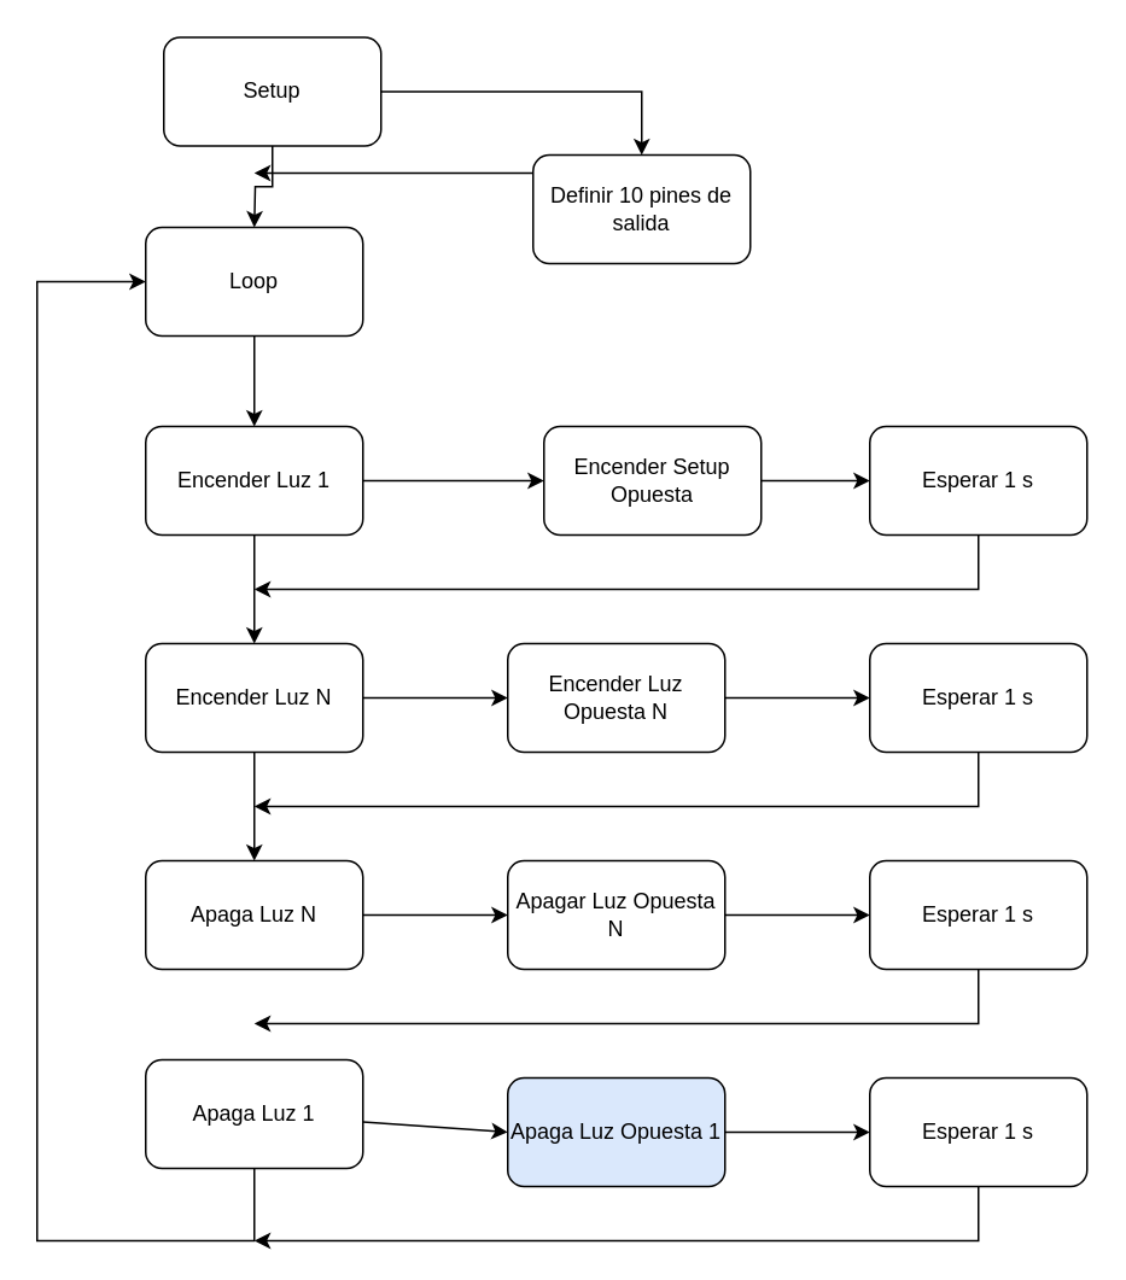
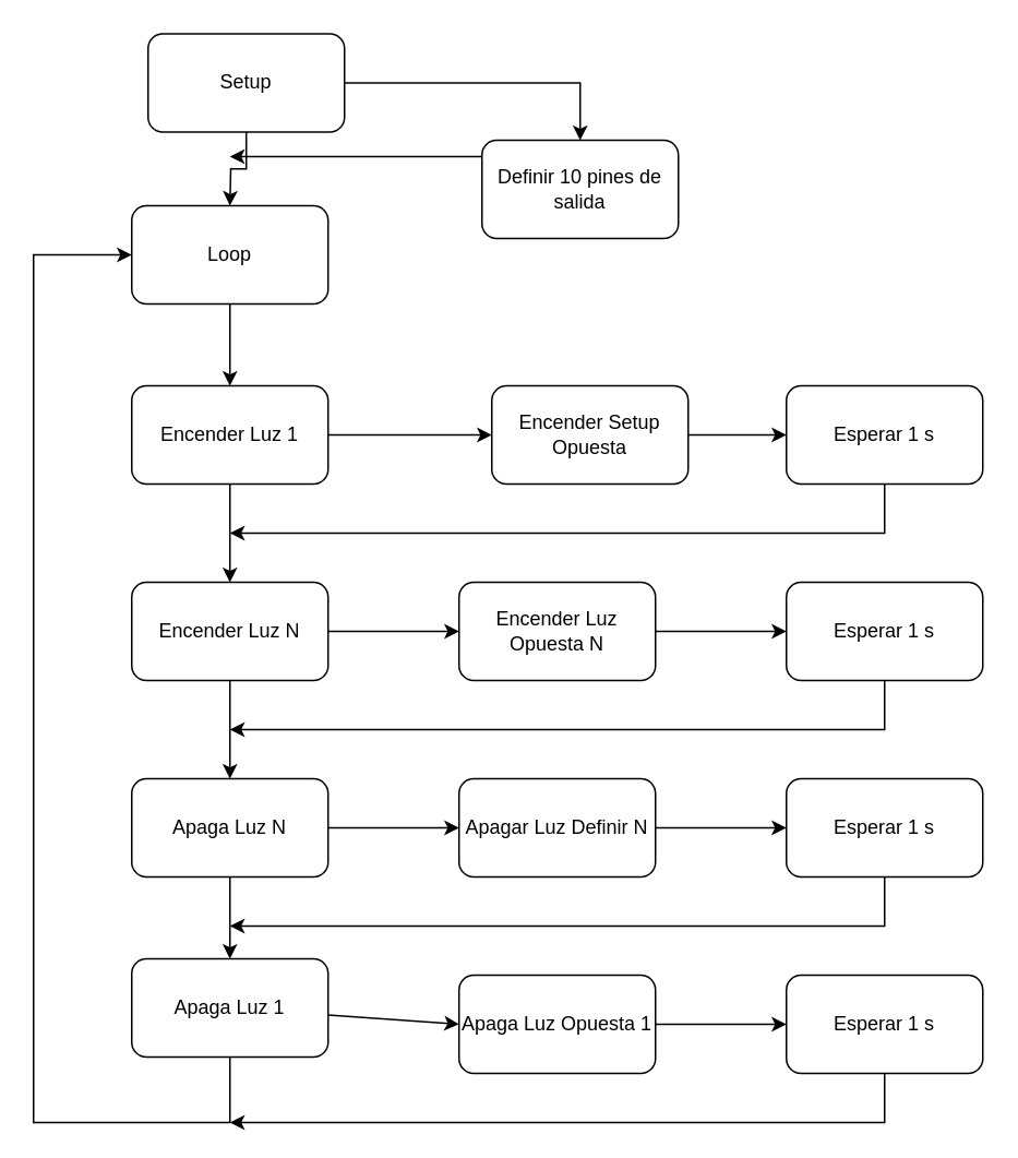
  <mxCell id="0" />
  <mxCell id="1" parent="0" />
  <mxCell id="2" style="edgeStyle=orthogonalEdgeStyle;rounded=0;orthogonalLoop=1;jettySize=auto;html=1;entryX=0.5;entryY=0;entryDx=0;entryDy=0;" edge="1" parent="1" source="4"><mxGeometry relative="1" as="geometry"><mxPoint x="140" y="125" as="targetPoint" /></mxGeometry></mxCell>
  <mxCell id="3" style="edgeStyle=orthogonalEdgeStyle;rounded=0;orthogonalLoop=1;jettySize=auto;html=1;entryX=0.5;entryY=0;entryDx=0;entryDy=0;" edge="1" parent="1" source="4" target="6"><mxGeometry relative="1" as="geometry" /></mxCell>
  <mxCell id="4" value="Setup" style="rounded=1;whiteSpace=wrap;html=1;" vertex="1" parent="1"><mxGeometry x="90" y="20" width="120" height="60" as="geometry" /></mxCell>
  <mxCell id="5" style="edgeStyle=orthogonalEdgeStyle;rounded=0;orthogonalLoop=1;jettySize=auto;html=1;" edge="1" parent="1" source="6"><mxGeometry relative="1" as="geometry"><mxPoint x="140" y="95" as="targetPoint" /><Array as="points"><mxPoint x="250" y="95" /><mxPoint x="250" y="95" /></Array></mxGeometry></mxCell>
  <mxCell id="6" value="Definir 10 pines de salida" style="rounded=1;whiteSpace=wrap;html=1;" vertex="1" parent="1"><mxGeometry x="294" y="85" width="120" height="60" as="geometry" /></mxCell>
  <mxCell id="7" style="edgeStyle=orthogonalEdgeStyle;rounded=0;orthogonalLoop=1;jettySize=auto;html=1;entryX=0.5;entryY=0;entryDx=0;entryDy=0;" edge="1" parent="1" source="8" target="11"><mxGeometry relative="1" as="geometry" /></mxCell>
  <mxCell id="8" value="Loop" style="rounded=1;whiteSpace=wrap;html=1;" vertex="1" parent="1"><mxGeometry x="80" y="125" width="120" height="60" as="geometry" /></mxCell>
  <mxCell id="9" style="edgeStyle=orthogonalEdgeStyle;rounded=0;orthogonalLoop=1;jettySize=auto;html=1;entryX=0.5;entryY=0;entryDx=0;entryDy=0;" edge="1" parent="1" source="11" target="14"><mxGeometry relative="1" as="geometry" /></mxCell>
  <mxCell id="10" style="edgeStyle=none;rounded=0;orthogonalLoop=1;jettySize=auto;html=1;entryX=0;entryY=0.5;entryDx=0;entryDy=0;" edge="1" parent="1" source="11" target="22"><mxGeometry relative="1" as="geometry" /></mxCell>
  <mxCell id="11" value="Encender Luz 1" style="rounded=1;whiteSpace=wrap;html=1;" vertex="1" parent="1"><mxGeometry x="80" y="235" width="120" height="60" as="geometry" /></mxCell>
  <mxCell id="12" style="edgeStyle=orthogonalEdgeStyle;rounded=0;orthogonalLoop=1;jettySize=auto;html=1;entryX=0.5;entryY=0;entryDx=0;entryDy=0;" edge="1" parent="1" source="14" target="17"><mxGeometry relative="1" as="geometry" /></mxCell>
  <mxCell id="13" style="edgeStyle=none;rounded=0;orthogonalLoop=1;jettySize=auto;html=1;entryX=0;entryY=0.5;entryDx=0;entryDy=0;" edge="1" parent="1" source="14" target="26"><mxGeometry relative="1" as="geometry" /></mxCell>
  <mxCell id="14" value="Encender Luz N" style="rounded=1;whiteSpace=wrap;html=1;" vertex="1" parent="1"><mxGeometry x="80" y="355" width="120" height="60" as="geometry" /></mxCell>
+ <mxCell id="15" style="edgeStyle=orthogonalEdgeStyle;rounded=0;orthogonalLoop=1;jettySize=auto;html=1;entryX=0.5;entryY=0;entryDx=0;entryDy=0;" edge="1" parent="1" source="17" target="20"><mxGeometry relative="1" as="geometry" /></mxCell>
  <mxCell id="16" style="edgeStyle=none;rounded=0;orthogonalLoop=1;jettySize=auto;html=1;" edge="1" parent="1" source="17" target="30"><mxGeometry relative="1" as="geometry" /></mxCell>
  <mxCell id="17" value="Apaga Luz N" style="rounded=1;whiteSpace=wrap;html=1;" vertex="1" parent="1"><mxGeometry x="80" y="475" width="120" height="60" as="geometry" /></mxCell>
  <mxCell id="18" style="edgeStyle=none;rounded=0;orthogonalLoop=1;jettySize=auto;html=1;entryX=0;entryY=0.5;entryDx=0;entryDy=0;" edge="1" parent="1" source="20" target="34"><mxGeometry relative="1" as="geometry" /></mxCell>
  <mxCell id="19" style="edgeStyle=none;rounded=0;orthogonalLoop=1;jettySize=auto;html=1;entryX=0;entryY=0.5;entryDx=0;entryDy=0;" edge="1" parent="1" source="20" target="8"><mxGeometry relative="1" as="geometry"><mxPoint x="140" y="705" as="targetPoint" /><Array as="points"><mxPoint x="140" y="685" /><mxPoint x="20" y="685" /><mxPoint x="20" y="635" /><mxPoint x="20" y="515" /><mxPoint x="20" y="405" /><mxPoint x="20" y="265" /><mxPoint x="20" y="205" /><mxPoint x="20" y="155" /></Array></mxGeometry></mxCell>
  <mxCell id="20" value="Apaga Luz 1" style="rounded=1;whiteSpace=wrap;html=1;" vertex="1" parent="1"><mxGeometry x="80" y="585" width="120" height="60" as="geometry" /></mxCell>
  <mxCell id="21" style="edgeStyle=none;rounded=0;orthogonalLoop=1;jettySize=auto;html=1;entryX=0;entryY=0.5;entryDx=0;entryDy=0;" edge="1" parent="1" source="22" target="24"><mxGeometry relative="1" as="geometry" /></mxCell>
  <mxCell id="22" value="Encender Setup Opuesta" style="rounded=1;whiteSpace=wrap;html=1;" vertex="1" parent="1"><mxGeometry x="300" y="235" width="120" height="60" as="geometry" /></mxCell>
  <mxCell id="23" style="edgeStyle=none;rounded=0;orthogonalLoop=1;jettySize=auto;html=1;" edge="1" parent="1" source="24"><mxGeometry relative="1" as="geometry"><mxPoint x="140" y="325" as="targetPoint" /><Array as="points"><mxPoint x="540" y="325" /><mxPoint x="340" y="325" /></Array></mxGeometry></mxCell>
  <mxCell id="24" value="Esperar 1 s" style="rounded=1;whiteSpace=wrap;html=1;" vertex="1" parent="1"><mxGeometry x="480" y="235" width="120" height="60" as="geometry" /></mxCell>
  <mxCell id="25" style="edgeStyle=none;rounded=0;orthogonalLoop=1;jettySize=auto;html=1;entryX=0;entryY=0.5;entryDx=0;entryDy=0;" edge="1" parent="1" source="26" target="28"><mxGeometry relative="1" as="geometry" /></mxCell>
  <mxCell id="26" value="Encender Luz Opuesta N" style="rounded=1;whiteSpace=wrap;html=1;" vertex="1" parent="1"><mxGeometry x="280" y="355" width="120" height="60" as="geometry" /></mxCell>
  <mxCell id="27" style="edgeStyle=none;rounded=0;orthogonalLoop=1;jettySize=auto;html=1;" edge="1" parent="1" source="28"><mxGeometry relative="1" as="geometry"><mxPoint x="140" y="445" as="targetPoint" /><Array as="points"><mxPoint x="540" y="445" /></Array></mxGeometry></mxCell>
  <mxCell id="28" value="Esperar 1 s" style="rounded=1;whiteSpace=wrap;html=1;" vertex="1" parent="1"><mxGeometry x="480" y="355" width="120" height="60" as="geometry" /></mxCell>
  <mxCell id="29" style="edgeStyle=none;rounded=0;orthogonalLoop=1;jettySize=auto;html=1;entryX=0;entryY=0.5;entryDx=0;entryDy=0;" edge="1" parent="1" source="30" target="32"><mxGeometry relative="1" as="geometry" /></mxCell>
- <mxCell id="30" value="Apagar Luz Opuesta N" style="rounded=1;whiteSpace=wrap;html=1;" vertex="1" parent="1"><mxGeometry x="280" y="475" width="120" height="60" as="geometry" /></mxCell>
+ <mxCell id="30" value="Apagar Luz Definir N" style="rounded=1;whiteSpace=wrap;html=1;" vertex="1" parent="1"><mxGeometry x="280" y="475" width="120" height="60" as="geometry" /></mxCell>
  <mxCell id="31" style="edgeStyle=none;rounded=0;orthogonalLoop=1;jettySize=auto;html=1;" edge="1" parent="1" source="32"><mxGeometry relative="1" as="geometry"><mxPoint x="140" y="565" as="targetPoint" /><Array as="points"><mxPoint x="540" y="565" /></Array></mxGeometry></mxCell>
  <mxCell id="32" value="Esperar 1 s" style="rounded=1;whiteSpace=wrap;html=1;" vertex="1" parent="1"><mxGeometry x="480" y="475" width="120" height="60" as="geometry" /></mxCell>
  <mxCell id="33" style="edgeStyle=none;rounded=0;orthogonalLoop=1;jettySize=auto;html=1;entryX=0;entryY=0.5;entryDx=0;entryDy=0;" edge="1" parent="1" source="34" target="36"><mxGeometry relative="1" as="geometry" /></mxCell>
- <mxCell id="34" value="Apaga Luz Opuesta 1" style="rounded=1;whiteSpace=wrap;html=1;fillColor=#dae8fc;" vertex="1" parent="1"><mxGeometry x="280" y="595" width="120" height="60" as="geometry" /></mxCell>
+ <mxCell id="34" value="Apaga Luz Opuesta 1" style="rounded=1;whiteSpace=wrap;html=1;" vertex="1" parent="1"><mxGeometry x="280" y="595" width="120" height="60" as="geometry" /></mxCell>
  <mxCell id="35" style="edgeStyle=none;rounded=0;orthogonalLoop=1;jettySize=auto;html=1;" edge="1" parent="1" source="36"><mxGeometry relative="1" as="geometry"><mxPoint x="140" y="685" as="targetPoint" /><Array as="points"><mxPoint x="540" y="685" /><mxPoint x="310" y="685" /><mxPoint x="200" y="685" /></Array></mxGeometry></mxCell>
  <mxCell id="36" value="Esperar 1 s" style="rounded=1;whiteSpace=wrap;html=1;" vertex="1" parent="1"><mxGeometry x="480" y="595" width="120" height="60" as="geometry" /></mxCell>
